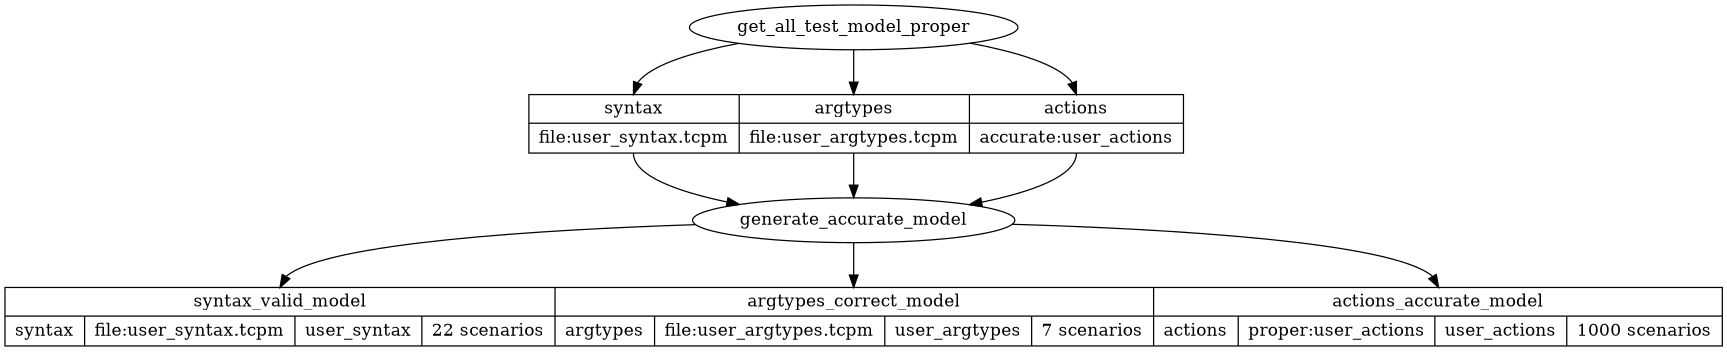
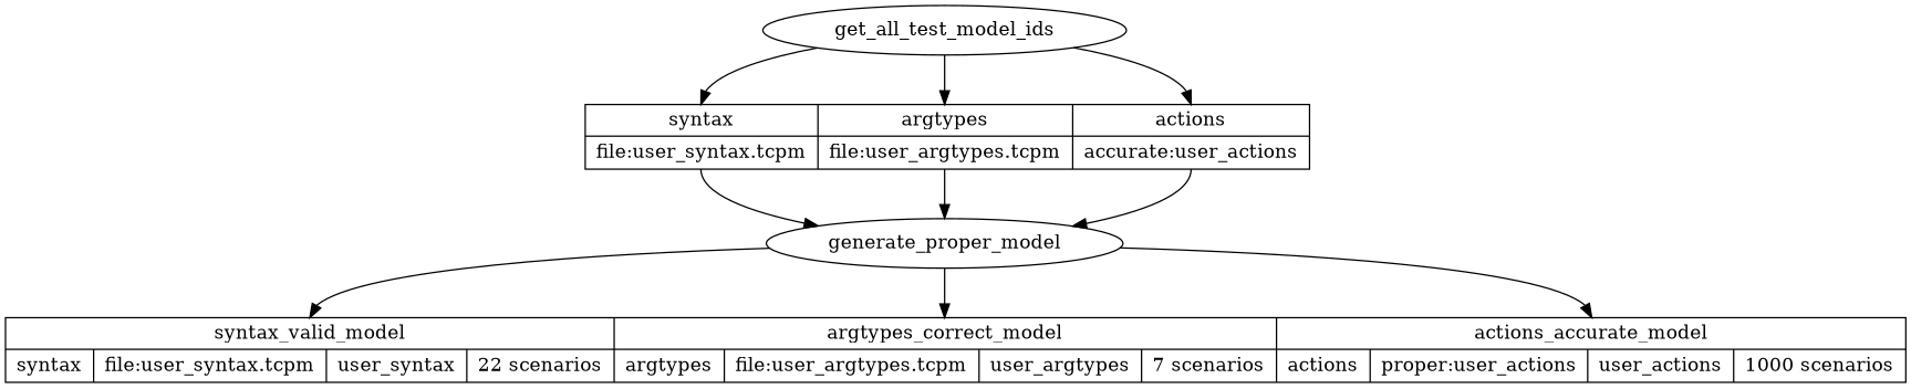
  digraph {
    n1 [label="{<id1> syntax | <src1> file:user_syntax.tcpm} | {<id2> argtypes | <src2> file:user_argtypes.tcpm} | {<id3> actions | <src3> accurate:user_actions}" shape=record]
-   generate_proper_model [label=generate_accurate_model]
+   generate_proper_model
    n3 [label="{<mid1> syntax_valid_model |{syntax | file:user_syntax.tcpm | user_syntax | 22 scenarios} } | {<mid2> argtypes_correct_model |{argtypes | file:user_argtypes.tcpm | user_argtypes | 7 scenarios} } | {<mid3> actions_accurate_model |{actions | proper:user_actions | user_actions | 1000 scenarios} }" shape=record]
-   get_all_test_model_ids [label=get_all_test_model_proper]
+   get_all_test_model_ids
    n1 -> generate_proper_model [tailport=src1]
    n1 -> generate_proper_model [tailport=src2]
    n1 -> generate_proper_model [tailport=src3]
    generate_proper_model -> n3 [headport=mid1]
    generate_proper_model -> n3 [headport=mid2]
    generate_proper_model -> n3 [headport=mid3]
    get_all_test_model_ids -> n1 [headport=id1]
    get_all_test_model_ids -> n1 [headport=id2]
    get_all_test_model_ids -> n1 [headport=id3]
  }
